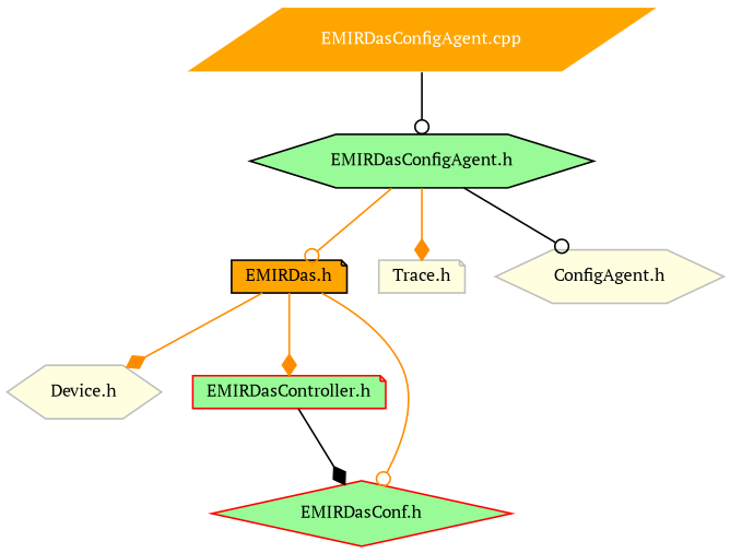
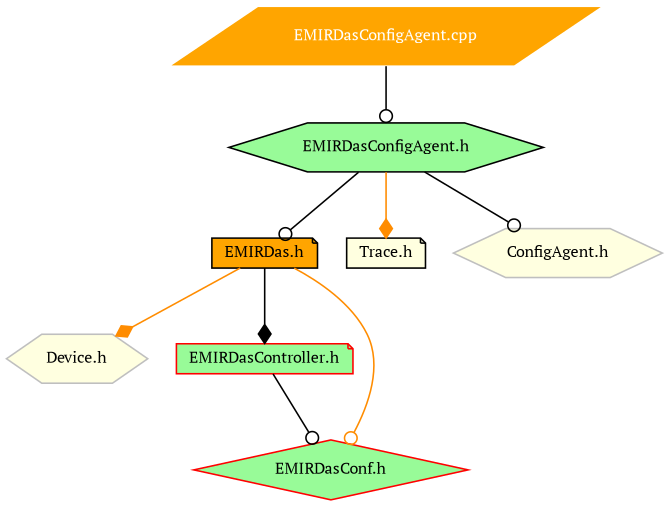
  digraph {
    fontname="PT Serif"
    rankdir=TB
    node [color=grey75 fillcolor=palegreen fontname="PT Serif" fontsize=10 shape=hexagon style=filled]
    edge [arrowhead=odot color=black fontname="PT Serif" fontsize=10 labelfontname=Helvetica labelfontsize=10 style=solid]
    n1 [color=white fillcolor=orange fontcolor=white height=0.2 label="EMIRDasConfigAgent.cpp" shape=parallelogram width=0.4]
    n2 [color=black height=0.2 label="EMIRDasConfigAgent.h" width=0.4]
    n3 [color=black fillcolor=orange height=0.2 label="EMIRDas.h" shape=note width=0.4]
-   n4 [fillcolor=lightyellow height=0.2 label="Trace.h" shape=note width=0.4]
+   n4 [color=black fillcolor=lightyellow height=0.2 label="Trace.h" shape=note width=0.4]
    n5 [fillcolor=lightyellow height=0.2 label="ConfigAgent.h" width=0.4]
    n6 [fillcolor=lightyellow height=0.2 label="Device.h" width=0.4]
    n7 [color=red height=0.2 label="EMIRDasController.h" shape=note width=0.4]
    n8 [color=red height=0.2 label="EMIRDasConf.h" shape=diamond width=0.4]
    n1 -> n2
-   n2 -> n3 [color=darkorange]
+   n2 -> n3
    n2 -> n4 [arrowhead=diamond color=darkorange]
    n2 -> n5
    n3 -> n6 [arrowhead=diamond color=darkorange]
-   n3 -> n7 [arrowhead=diamond color=darkorange]
+   n3 -> n7 [arrowhead=diamond]
    n3 -> n8 [color=darkorange]
-   n7 -> n8 [arrowhead=diamond]
+   n7 -> n8
  }
